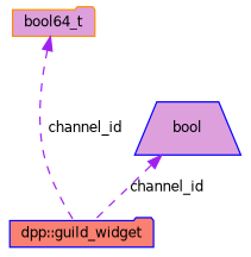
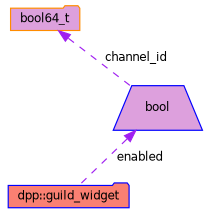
  digraph {
    node [color=blue fillcolor=plum fontname=Helvetica fontsize=10 shape=folder style=filled]
    edge [color=purple dir=back fontname=Helvetica fontsize=10 labelfontname=Helvetica labelfontsize=10 style=dashed]
    n1 [fillcolor=salmon fontcolor=black height=0.2 label="dpp::guild_widget" width=0.4]
    n2 [height=0.2 label=bool shape=trapezium width=0.4]
    n3 [color=darkorange height=0.2 label=bool64_t width=0.4]
-   n2 -> n1 [label=" channel_id"]
-   n3 -> n1 [label=" channel_id"]
+   n2 -> n1 [label=" enabled"]
+   n3 -> n2 [label=" channel_id"]
  }
